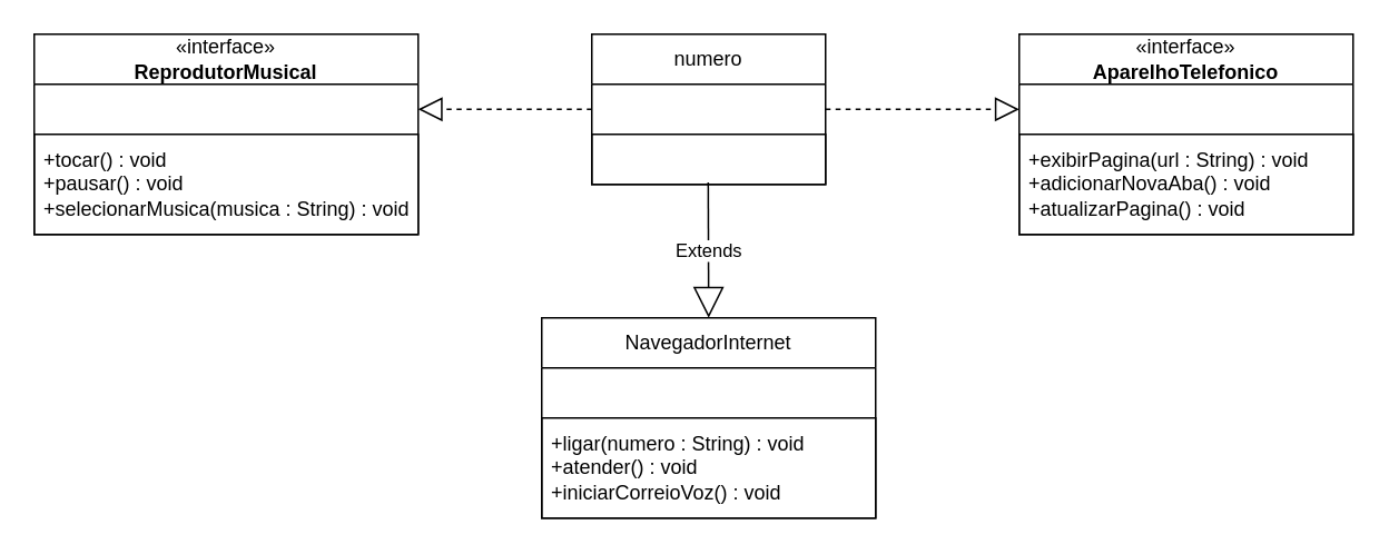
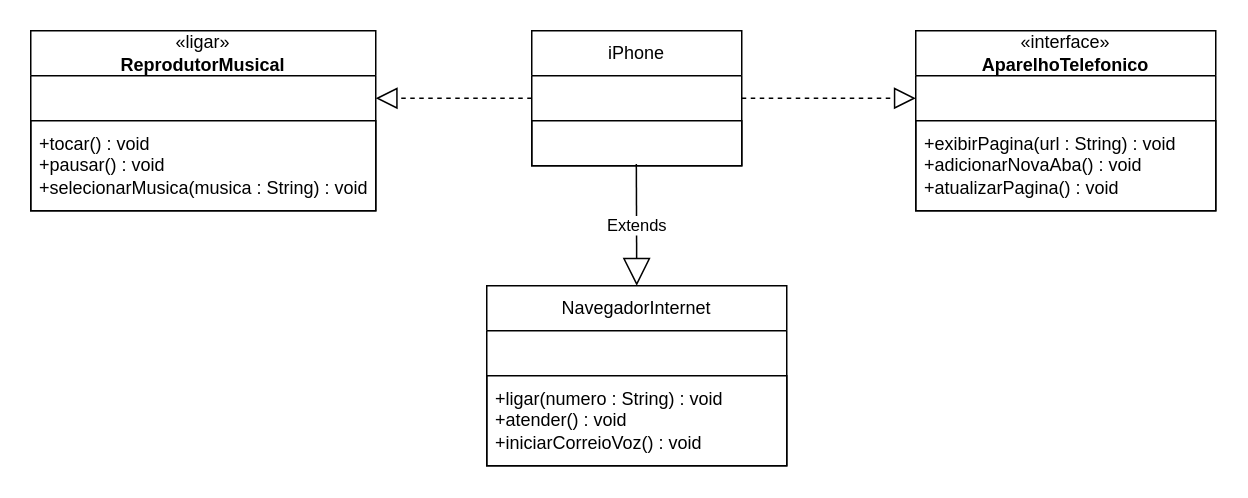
  <mxCell id="0" />
  <mxCell id="1" parent="0" />
- <mxCell id="2" value="«interface»&lt;br&gt;&lt;b&gt;ReprodutorMusical&lt;/b&gt;" style="swimlane;fontStyle=0;childLayout=stackLayout;horizontal=1;startSize=30;horizontalStack=0;resizeParent=1;resizeParentMax=0;resizeLast=0;collapsible=1;marginBottom=0;whiteSpace=wrap;html=1;" parent="1" vertex="1"><mxGeometry x="20" y="20" width="230" height="120" as="geometry" /></mxCell>
+ <mxCell id="2" value="«ligar»&lt;br&gt;&lt;b&gt;ReprodutorMusical&lt;/b&gt;" style="swimlane;fontStyle=0;childLayout=stackLayout;horizontal=1;startSize=30;horizontalStack=0;resizeParent=1;resizeParentMax=0;resizeLast=0;collapsible=1;marginBottom=0;whiteSpace=wrap;html=1;" parent="1" vertex="1"><mxGeometry x="20" y="20" width="230" height="120" as="geometry" /></mxCell>
  <mxCell id="3" value="&amp;nbsp;" style="text;strokeColor=none;fillColor=none;align=left;verticalAlign=middle;spacingLeft=4;spacingRight=4;overflow=hidden;points=[[0,0.5],[1,0.5]];portConstraint=eastwest;rotatable=0;whiteSpace=wrap;html=1;" parent="2" vertex="1"><mxGeometry y="30" width="230" height="30" as="geometry" /></mxCell>
  <mxCell id="4" value="+tocar() : void&lt;div&gt;+pausar() : void&lt;/div&gt;&lt;div&gt;+selecionarMusica(musica : String) : void&lt;/div&gt;" style="text;strokeColor=default;fillColor=none;align=left;verticalAlign=middle;spacingLeft=4;spacingRight=4;overflow=hidden;points=[[0,0.5],[1,0.5]];portConstraint=eastwest;rotatable=0;whiteSpace=wrap;html=1;" parent="2" vertex="1"><mxGeometry y="60" width="230" height="60" as="geometry" /></mxCell>
  <mxCell id="5" style="edgeStyle=orthogonalEdgeStyle;rounded=0;orthogonalLoop=1;jettySize=auto;html=1;exitX=1;exitY=0.5;exitDx=0;exitDy=0;" parent="2" source="4" target="4" edge="1"><mxGeometry relative="1" as="geometry" /></mxCell>
  <mxCell id="6" value="NavegadorInternet" style="swimlane;fontStyle=0;childLayout=stackLayout;horizontal=1;startSize=30;horizontalStack=0;resizeParent=1;resizeParentMax=0;resizeLast=0;collapsible=1;marginBottom=0;whiteSpace=wrap;html=1;" parent="1" vertex="1"><mxGeometry x="324" y="190" width="200" height="120" as="geometry" /></mxCell>
  <mxCell id="7" value="&amp;nbsp;" style="text;strokeColor=none;fillColor=none;align=left;verticalAlign=middle;spacingLeft=4;spacingRight=4;overflow=hidden;points=[[0,0.5],[1,0.5]];portConstraint=eastwest;rotatable=0;whiteSpace=wrap;html=1;" parent="6" vertex="1"><mxGeometry y="30" width="200" height="30" as="geometry" /></mxCell>
  <mxCell id="8" value="+ligar(numero : String) : void&lt;div&gt;+atender() : void&lt;/div&gt;&lt;div&gt;+iniciarCorreioVoz() : void&lt;/div&gt;" style="text;strokeColor=default;fillColor=none;align=left;verticalAlign=middle;spacingLeft=4;spacingRight=4;overflow=hidden;points=[[0,0.5],[1,0.5]];portConstraint=eastwest;rotatable=0;whiteSpace=wrap;html=1;" parent="6" vertex="1"><mxGeometry y="60" width="200" height="60" as="geometry" /></mxCell>
  <mxCell id="9" style="edgeStyle=orthogonalEdgeStyle;rounded=0;orthogonalLoop=1;jettySize=auto;html=1;exitX=1;exitY=0.5;exitDx=0;exitDy=0;" parent="6" source="8" target="8" edge="1"><mxGeometry relative="1" as="geometry" /></mxCell>
  <mxCell id="10" value="«interface»&lt;br&gt;&lt;b&gt;AparelhoTelefonico&lt;/b&gt;" style="swimlane;fontStyle=0;childLayout=stackLayout;horizontal=1;startSize=30;horizontalStack=0;resizeParent=1;resizeParentMax=0;resizeLast=0;collapsible=1;marginBottom=0;whiteSpace=wrap;html=1;" parent="1" vertex="1"><mxGeometry x="610" y="20" width="200" height="120" as="geometry" /></mxCell>
  <mxCell id="11" value="&amp;nbsp;" style="text;strokeColor=none;fillColor=none;align=left;verticalAlign=middle;spacingLeft=4;spacingRight=4;overflow=hidden;points=[[0,0.5],[1,0.5]];portConstraint=eastwest;rotatable=0;whiteSpace=wrap;html=1;" parent="10" vertex="1"><mxGeometry y="30" width="200" height="30" as="geometry" /></mxCell>
  <mxCell id="12" value="+exibirPagina(url : String) : void&lt;div&gt;+adicionarNovaAba() : void&lt;/div&gt;&lt;div&gt;+atualizarPagina() : void&lt;/div&gt;" style="text;strokeColor=default;fillColor=none;align=left;verticalAlign=middle;spacingLeft=4;spacingRight=4;overflow=hidden;points=[[0,0.5],[1,0.5]];portConstraint=eastwest;rotatable=0;whiteSpace=wrap;html=1;" parent="10" vertex="1"><mxGeometry y="60" width="200" height="60" as="geometry" /></mxCell>
  <mxCell id="13" style="edgeStyle=orthogonalEdgeStyle;rounded=0;orthogonalLoop=1;jettySize=auto;html=1;exitX=1;exitY=0.5;exitDx=0;exitDy=0;" parent="10" source="12" target="12" edge="1"><mxGeometry relative="1" as="geometry" /></mxCell>
  <mxCell id="14" value="Extends" style="endArrow=block;endSize=16;endFill=0;html=1;rounded=0;exitX=0.498;exitY=0.959;exitDx=0;exitDy=0;entryX=0.5;entryY=0;entryDx=0;entryDy=0;exitPerimeter=0;" parent="1" source="17" target="6" edge="1"><mxGeometry width="160" relative="1" as="geometry"><mxPoint x="424" y="110" as="sourcePoint" /><mxPoint x="450" y="270" as="targetPoint" /></mxGeometry></mxCell>
- <mxCell id="15" value="numero" style="swimlane;fontStyle=0;childLayout=stackLayout;horizontal=1;startSize=30;horizontalStack=0;resizeParent=1;resizeParentMax=0;resizeLast=0;collapsible=1;marginBottom=0;whiteSpace=wrap;html=1;" parent="1" vertex="1"><mxGeometry x="354" y="20" width="140" height="90" as="geometry" /></mxCell>
+ <mxCell id="15" value="iPhone" style="swimlane;fontStyle=0;childLayout=stackLayout;horizontal=1;startSize=30;horizontalStack=0;resizeParent=1;resizeParentMax=0;resizeLast=0;collapsible=1;marginBottom=0;whiteSpace=wrap;html=1;" parent="1" vertex="1"><mxGeometry x="354" y="20" width="140" height="90" as="geometry" /></mxCell>
  <mxCell id="16" value="&amp;nbsp;" style="text;strokeColor=none;fillColor=none;align=left;verticalAlign=middle;spacingLeft=4;spacingRight=4;overflow=hidden;points=[[0,0.5],[1,0.5]];portConstraint=eastwest;rotatable=0;whiteSpace=wrap;html=1;" parent="15" vertex="1"><mxGeometry y="30" width="140" height="30" as="geometry" /></mxCell>
  <mxCell id="17" value="&amp;nbsp;" style="text;strokeColor=default;fillColor=none;align=left;verticalAlign=middle;spacingLeft=4;spacingRight=4;overflow=hidden;points=[[0,0.5],[1,0.5]];portConstraint=eastwest;rotatable=0;whiteSpace=wrap;html=1;" parent="15" vertex="1"><mxGeometry y="60" width="140" height="30" as="geometry" /></mxCell>
  <mxCell id="18" style="edgeStyle=orthogonalEdgeStyle;rounded=0;orthogonalLoop=1;jettySize=auto;html=1;exitX=1;exitY=0.5;exitDx=0;exitDy=0;" parent="15" source="17" target="17" edge="1"><mxGeometry relative="1" as="geometry" /></mxCell>
  <mxCell id="19" value="" style="endArrow=block;dashed=1;endFill=0;endSize=12;html=1;rounded=0;exitX=0;exitY=0.5;exitDx=0;exitDy=0;entryX=1;entryY=0.5;entryDx=0;entryDy=0;" edge="1" parent="1" source="16" target="3"><mxGeometry width="160" relative="1" as="geometry"><mxPoint x="340" y="170" as="sourcePoint" /><mxPoint x="500" y="170" as="targetPoint" /></mxGeometry></mxCell>
  <mxCell id="20" value="" style="endArrow=block;dashed=1;endFill=0;endSize=12;html=1;rounded=0;exitX=1;exitY=0.5;exitDx=0;exitDy=0;entryX=0;entryY=0.5;entryDx=0;entryDy=0;" edge="1" parent="1" source="16" target="11"><mxGeometry width="160" relative="1" as="geometry"><mxPoint x="364" y="75" as="sourcePoint" /><mxPoint x="260" y="75" as="targetPoint" /></mxGeometry></mxCell>
